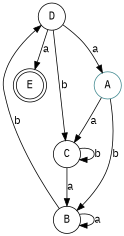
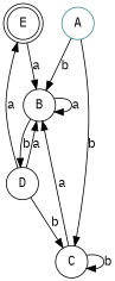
  digraph {
    fontname="IBM Plex Mono"
    rankdir=TB
    node [fontname="IBM Plex Mono" shape=circle]
    edge [fontname="IBM Plex Mono"]
    E [shape=doublecircle]
    B
    D
    C
    A [color="#3F888F"]
+   E -> B [label=a]
    B -> B [label=a]
    B -> D [label=b]
    D -> E [label=a]
-   D -> A [label=a]
+   D -> B [label=a]
    D -> C [label=b]
    C -> B [label=a]
    C -> C [label=b]
    A -> B [label=b]
-   A -> C [label=a]
+   A -> C [label=b]
  }
